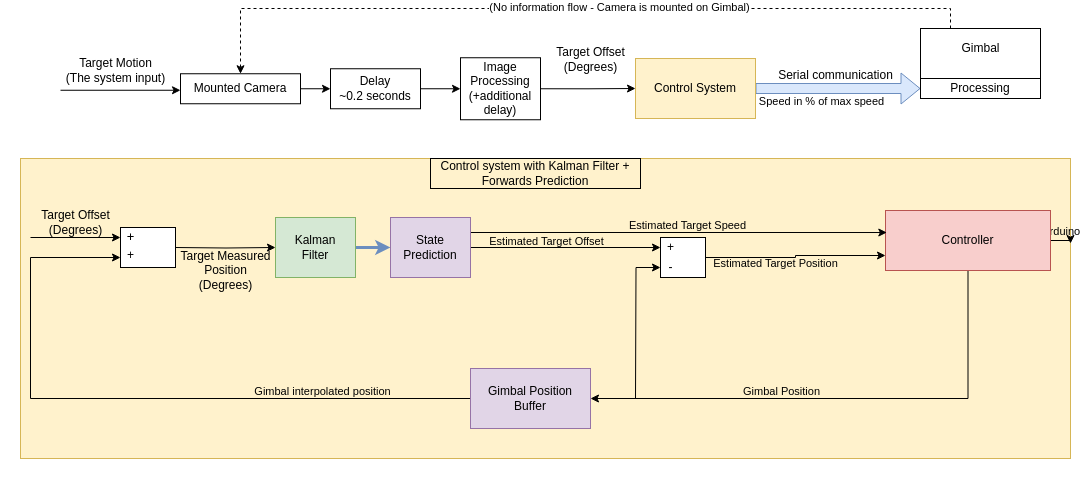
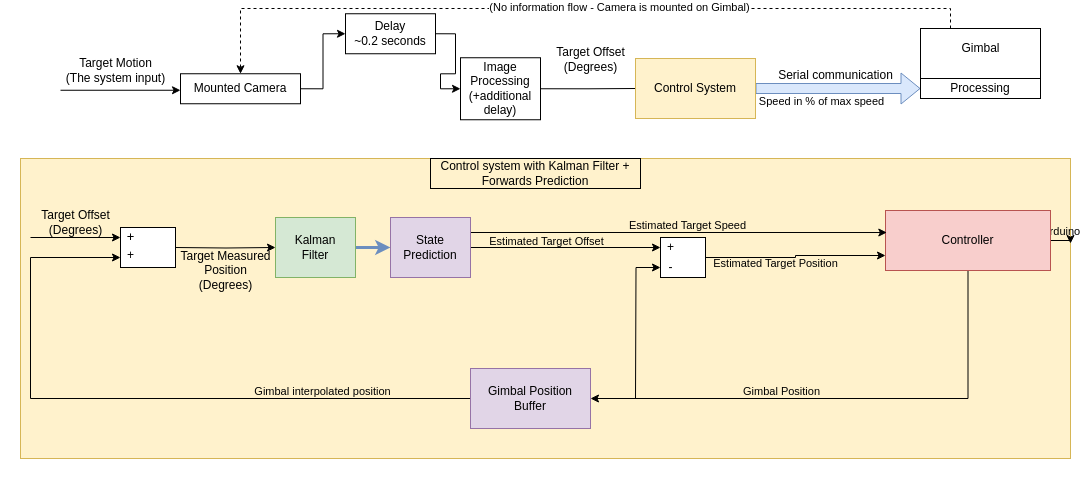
  <mxCell id="0" />
  <mxCell id="1" parent="0" />
  <mxCell id="2" style="edgeStyle=orthogonalEdgeStyle;rounded=0;orthogonalLoop=1;jettySize=auto;html=1;exitX=1;exitY=0.5;exitDx=0;exitDy=0;entryX=0;entryY=0.5;entryDx=0;entryDy=0;" edge="1" parent="1" target="7"><mxGeometry relative="1" as="geometry"><mxPoint x="750" y="82" as="sourcePoint" /></mxGeometry></mxCell>
  <mxCell id="3" value="Speed in % of max speed" style="edgeLabel;html=1;align=center;verticalAlign=middle;resizable=0;points=[];" vertex="1" connectable="0" parent="2"><mxGeometry x="-0.4" y="3" relative="1" as="geometry"><mxPoint x="18" y="13" as="offset" /></mxGeometry></mxCell>
  <mxCell id="4" style="edgeStyle=orthogonalEdgeStyle;rounded=0;orthogonalLoop=1;jettySize=auto;html=1;exitX=0.25;exitY=0;exitDx=0;exitDy=0;startArrow=none;startFill=0;entryX=0.5;entryY=0;entryDx=0;entryDy=0;dashed=1;" edge="1" parent="1" source="6" target="9"><mxGeometry relative="1" as="geometry"><mxPoint x="350" y="41" as="targetPoint" /></mxGeometry></mxCell>
  <mxCell id="5" value="&lt;div&gt;(No information flow - Camera is mounted on Gimbal)&lt;/div&gt;" style="edgeLabel;html=1;align=center;verticalAlign=middle;resizable=0;points=[];" vertex="1" connectable="0" parent="4"><mxGeometry x="-0.249" y="-2" relative="1" as="geometry"><mxPoint x="-53" as="offset" /></mxGeometry></mxCell>
  <mxCell id="6" value="" style="rounded=0;whiteSpace=wrap;html=1;" vertex="1" parent="1"><mxGeometry x="920" y="20" width="120" height="60" as="geometry" /></mxCell>
  <mxCell id="7" value="Processing" style="rounded=0;whiteSpace=wrap;html=1;" vertex="1" parent="1"><mxGeometry x="920" y="70" width="120" height="20" as="geometry" /></mxCell>
  <mxCell id="8" style="edgeStyle=orthogonalEdgeStyle;rounded=0;orthogonalLoop=1;jettySize=auto;html=1;exitX=1;exitY=0.5;exitDx=0;exitDy=0;entryX=0;entryY=0.5;entryDx=0;entryDy=0;" edge="1" parent="1" source="9" target="20"><mxGeometry relative="1" as="geometry" /></mxCell>
  <mxCell id="9" value="Mounted Camera" style="rounded=0;whiteSpace=wrap;html=1;" vertex="1" parent="1"><mxGeometry x="180" y="65.25" width="120" height="30" as="geometry" /></mxCell>
- <mxCell id="10" style="edgeStyle=orthogonalEdgeStyle;rounded=0;orthogonalLoop=1;jettySize=auto;html=1;exitX=1;exitY=0.5;exitDx=0;exitDy=0;entryX=0;entryY=0.5;entryDx=0;entryDy=0;startArrow=none;startFill=0;" edge="1" parent="1" source="11" target="18"><mxGeometry relative="1" as="geometry"><mxPoint x="640" y="81" as="targetPoint" /></mxGeometry></mxCell>
+ <mxCell id="10" style="edgeStyle=orthogonalEdgeStyle;rounded=0;orthogonalLoop=1;jettySize=auto;html=1;exitX=1;exitY=0.5;exitDx=0;exitDy=0;entryX=0;entryY=0.5;entryDx=0;entryDy=0;startArrow=none;startFill=0;endArrow=none;" edge="1" parent="1" source="11" target="18"><mxGeometry relative="1" as="geometry"><mxPoint x="640" y="81" as="targetPoint" /></mxGeometry></mxCell>
  <mxCell id="11" value="&lt;div&gt;Image Processing&lt;/div&gt;&lt;div&gt;(+additional &lt;br&gt;&lt;/div&gt;&lt;div&gt;delay)&lt;br&gt;&lt;/div&gt;" style="rounded=0;whiteSpace=wrap;html=1;" vertex="1" parent="1"><mxGeometry x="460" y="49.25" width="80" height="62" as="geometry" /></mxCell>
  <mxCell id="12" value="Target Offset&lt;br&gt;(Degrees)" style="text;html=1;align=center;verticalAlign=middle;resizable=0;points=[];autosize=1;" vertex="1" parent="1"><mxGeometry x="550" y="36" width="80" height="30" as="geometry" /></mxCell>
  <mxCell id="13" value="Gimbal" style="text;html=1;align=center;verticalAlign=middle;resizable=0;points=[];autosize=1;" vertex="1" parent="1"><mxGeometry x="955" y="30" width="50" height="20" as="geometry" /></mxCell>
  <mxCell id="14" value="Target Motion&lt;br&gt;(The system input)" style="text;html=1;align=center;verticalAlign=middle;resizable=0;points=[];autosize=1;" vertex="1" parent="1"><mxGeometry x="60" y="46.75" width="110" height="30" as="geometry" /></mxCell>
  <mxCell id="15" value="" style="shape=flexArrow;endArrow=classic;startArrow=none;html=1;exitX=1;exitY=0.5;exitDx=0;exitDy=0;fillColor=#dae8fc;strokeColor=#6c8ebf;startFill=0;entryX=0;entryY=0.5;entryDx=0;entryDy=0;" edge="1" parent="1" source="18" target="7"><mxGeometry width="50" height="50" relative="1" as="geometry"><mxPoint x="750" y="82" as="sourcePoint" /><mxPoint x="1050" y="80" as="targetPoint" /></mxGeometry></mxCell>
  <mxCell id="16" value="Serial communication" style="text;html=1;align=center;verticalAlign=middle;resizable=0;points=[];autosize=1;" vertex="1" parent="1"><mxGeometry x="765" y="57" width="140" height="20" as="geometry" /></mxCell>
  <mxCell id="17" value="" style="endArrow=classic;html=1;" edge="1" parent="1"><mxGeometry width="50" height="50" relative="1" as="geometry"><mxPoint x="60" y="81.75" as="sourcePoint" /><mxPoint x="180" y="81.75" as="targetPoint" /></mxGeometry></mxCell>
  <mxCell id="18" value="Control System" style="rounded=0;whiteSpace=wrap;html=1;fillColor=#fff2cc;strokeColor=#d6b656;" vertex="1" parent="1"><mxGeometry x="635" y="50" width="120" height="60" as="geometry" /></mxCell>
  <mxCell id="19" style="edgeStyle=orthogonalEdgeStyle;rounded=0;orthogonalLoop=1;jettySize=auto;html=1;exitX=1;exitY=0.5;exitDx=0;exitDy=0;entryX=0;entryY=0.5;entryDx=0;entryDy=0;" edge="1" parent="1" source="20" target="11"><mxGeometry relative="1" as="geometry" /></mxCell>
- <mxCell id="20" value="&lt;div&gt;Delay&lt;/div&gt;&lt;div&gt;~0.2 seconds&lt;br&gt;&lt;/div&gt;" style="rounded=0;whiteSpace=wrap;html=1;" vertex="1" parent="1"><mxGeometry x="330" y="60.25" width="90" height="40" as="geometry" /></mxCell>
+ <mxCell id="20" value="&lt;div&gt;Delay&lt;/div&gt;&lt;div&gt;~0.2 seconds&lt;br&gt;&lt;/div&gt;" style="rounded=0;whiteSpace=wrap;html=1;" vertex="1" parent="1"><mxGeometry x="345" y="5.25" width="90" height="40" as="geometry" /></mxCell>
  <mxCell id="21" value="" style="rounded=0;whiteSpace=wrap;html=1;labelBackgroundColor=none;fillColor=#fff2cc;strokeColor=#d6b656;" vertex="1" parent="1"><mxGeometry x="20" y="150" width="1050" height="300" as="geometry" /></mxCell>
  <mxCell id="22" style="edgeStyle=orthogonalEdgeStyle;rounded=0;orthogonalLoop=1;jettySize=auto;html=1;exitX=1;exitY=0.5;exitDx=0;exitDy=0;entryX=0;entryY=0.5;entryDx=0;entryDy=0;fillColor=#dae8fc;strokeColor=#6c8ebf;strokeWidth=3;" edge="1" parent="1" source="23" target="50"><mxGeometry relative="1" as="geometry" /></mxCell>
  <mxCell id="23" value="Kalman&lt;br&gt;Filter" style="rounded=0;whiteSpace=wrap;html=1;fillColor=#d5e8d4;strokeColor=#82b366;" vertex="1" parent="1"><mxGeometry x="275" y="209" width="80" height="60" as="geometry" /></mxCell>
  <mxCell id="24" style="edgeStyle=orthogonalEdgeStyle;rounded=0;orthogonalLoop=1;jettySize=auto;html=1;exitX=1;exitY=0.5;exitDx=0;exitDy=0;startArrow=none;startFill=0;endArrow=classic;endFill=1;" edge="1" parent="1" source="28"><mxGeometry relative="1" as="geometry"><mxPoint x="1070" y="235" as="targetPoint" /></mxGeometry></mxCell>
  <mxCell id="25" value="To arduino" style="edgeLabel;html=1;align=center;verticalAlign=middle;resizable=0;points=[];labelBackgroundColor=none;" vertex="1" connectable="0" parent="24"><mxGeometry x="0.22" y="1" relative="1" as="geometry"><mxPoint x="-11" y="-9" as="offset" /></mxGeometry></mxCell>
  <mxCell id="26" style="edgeStyle=orthogonalEdgeStyle;rounded=0;orthogonalLoop=1;jettySize=auto;html=1;exitX=0.5;exitY=1;exitDx=0;exitDy=0;entryX=1;entryY=0.5;entryDx=0;entryDy=0;" edge="1" parent="1" source="28" target="51"><mxGeometry relative="1" as="geometry"><mxPoint x="720" y="390" as="targetPoint" /></mxGeometry></mxCell>
  <mxCell id="27" value="Gimbal Position" style="edgeLabel;html=1;align=center;verticalAlign=middle;resizable=0;points=[];labelBackgroundColor=none;" vertex="1" connectable="0" parent="26"><mxGeometry x="0.064" y="-46" relative="1" as="geometry"><mxPoint x="-46" y="38" as="offset" /></mxGeometry></mxCell>
  <mxCell id="28" value="Controller" style="rounded=0;whiteSpace=wrap;html=1;fillColor=#f8cecc;strokeColor=#b85450;" vertex="1" parent="1"><mxGeometry x="885" y="202" width="165" height="60" as="geometry" /></mxCell>
  <mxCell id="29" style="edgeStyle=orthogonalEdgeStyle;rounded=0;orthogonalLoop=1;jettySize=auto;html=1;exitX=1;exitY=0.5;exitDx=0;exitDy=0;entryX=0;entryY=0.5;entryDx=0;entryDy=0;" edge="1" parent="1" target="23"><mxGeometry relative="1" as="geometry"><mxPoint x="175" y="239" as="sourcePoint" /></mxGeometry></mxCell>
  <mxCell id="30" value="&lt;div&gt;Target Measured&lt;/div&gt;&lt;div&gt;Position&lt;/div&gt;(Degrees)" style="text;html=1;align=center;verticalAlign=middle;resizable=0;points=[];autosize=1;" vertex="1" parent="1"><mxGeometry x="175" y="237" width="100" height="50" as="geometry" /></mxCell>
  <mxCell id="31" value="" style="rounded=0;whiteSpace=wrap;html=1;" vertex="1" parent="1"><mxGeometry x="120" y="219" width="55" height="40" as="geometry" /></mxCell>
  <mxCell id="32" value="+" style="text;html=1;align=center;verticalAlign=middle;resizable=0;points=[];autosize=1;" vertex="1" parent="1"><mxGeometry x="120" y="219" width="20" height="20" as="geometry" /></mxCell>
  <mxCell id="33" value="+" style="text;html=1;align=center;verticalAlign=middle;resizable=0;points=[];autosize=1;" vertex="1" parent="1"><mxGeometry x="120" y="219" width="20" height="20" as="geometry" /></mxCell>
  <mxCell id="34" value="&lt;div&gt;+&lt;/div&gt;" style="text;html=1;align=center;verticalAlign=middle;resizable=0;points=[];autosize=1;" vertex="1" parent="1"><mxGeometry x="120" y="237" width="20" height="20" as="geometry" /></mxCell>
  <mxCell id="35" style="edgeStyle=orthogonalEdgeStyle;rounded=0;orthogonalLoop=1;jettySize=auto;html=1;exitX=0;exitY=0.75;exitDx=0;exitDy=0;startArrow=classic;startFill=1;endArrow=none;endFill=0;" edge="1" parent="1" source="38"><mxGeometry relative="1" as="geometry"><mxPoint x="635" y="390" as="targetPoint" /></mxGeometry></mxCell>
  <mxCell id="36" style="edgeStyle=orthogonalEdgeStyle;rounded=0;orthogonalLoop=1;jettySize=auto;html=1;exitX=1;exitY=0.5;exitDx=0;exitDy=0;entryX=0;entryY=0.75;entryDx=0;entryDy=0;startArrow=none;startFill=0;endArrow=classic;endFill=1;" edge="1" parent="1" source="38" target="28"><mxGeometry relative="1" as="geometry" /></mxCell>
  <mxCell id="37" value="&lt;div&gt;Estimated Target Position&lt;/div&gt;&lt;div&gt;&lt;br&gt;&lt;/div&gt;" style="edgeLabel;html=1;align=center;verticalAlign=middle;resizable=0;points=[];labelBackgroundColor=none;" vertex="1" connectable="0" parent="36"><mxGeometry x="-0.346" y="-2" relative="1" as="geometry"><mxPoint x="9" y="10" as="offset" /></mxGeometry></mxCell>
  <mxCell id="38" value="" style="rounded=0;whiteSpace=wrap;html=1;" vertex="1" parent="1"><mxGeometry x="660" y="229" width="45" height="40" as="geometry" /></mxCell>
  <mxCell id="39" value="" style="endArrow=classic;html=1;entryX=0;entryY=0.25;entryDx=0;entryDy=0;" edge="1" parent="1" target="31"><mxGeometry width="50" height="50" relative="1" as="geometry"><mxPoint x="30" y="229" as="sourcePoint" /><mxPoint x="40" y="214" as="targetPoint" /></mxGeometry></mxCell>
  <mxCell id="40" value="Target Offset&lt;br&gt;(Degrees)" style="text;html=1;align=center;verticalAlign=middle;resizable=0;points=[];autosize=1;" vertex="1" parent="1"><mxGeometry x="35" y="199" width="80" height="30" as="geometry" /></mxCell>
  <mxCell id="41" value="&lt;div&gt;+&lt;/div&gt;" style="text;html=1;align=center;verticalAlign=middle;resizable=0;points=[];autosize=1;" vertex="1" parent="1"><mxGeometry x="660" y="229" width="20" height="20" as="geometry" /></mxCell>
  <mxCell id="42" value="-" style="text;html=1;align=center;verticalAlign=middle;resizable=0;points=[];autosize=1;" vertex="1" parent="1"><mxGeometry x="660" y="249" width="20" height="20" as="geometry" /></mxCell>
  <mxCell id="43" value="&lt;div&gt;Control system with Kalman Filter + Forwards Prediction&lt;/div&gt;" style="rounded=0;whiteSpace=wrap;html=1;labelBackgroundColor=none;fillColor=none;" vertex="1" parent="1"><mxGeometry x="430" y="150" width="210" height="30" as="geometry" /></mxCell>
  <mxCell id="44" style="edgeStyle=orthogonalEdgeStyle;rounded=0;orthogonalLoop=1;jettySize=auto;html=1;entryX=0;entryY=0.75;entryDx=0;entryDy=0;" edge="1" parent="1" target="31"><mxGeometry relative="1" as="geometry"><mxPoint x="470" y="390" as="sourcePoint" /><Array as="points"><mxPoint x="30" y="390" /><mxPoint x="30" y="249" /></Array></mxGeometry></mxCell>
  <mxCell id="45" value="Gimbal interpolated position" style="edgeLabel;html=1;align=center;verticalAlign=middle;resizable=0;points=[];labelBackgroundColor=none;" vertex="1" connectable="0" parent="44"><mxGeometry x="-0.563" relative="1" as="geometry"><mxPoint x="-2" y="-8" as="offset" /></mxGeometry></mxCell>
  <mxCell id="46" style="edgeStyle=orthogonalEdgeStyle;rounded=0;orthogonalLoop=1;jettySize=auto;html=1;exitX=1;exitY=0.5;exitDx=0;exitDy=0;" edge="1" parent="1" source="50" target="41"><mxGeometry relative="1" as="geometry" /></mxCell>
  <mxCell id="47" value="&lt;div&gt;Estimated Target Offset&lt;/div&gt;" style="edgeLabel;html=1;align=center;verticalAlign=middle;resizable=0;points=[];labelBackgroundColor=none;" vertex="1" connectable="0" parent="46"><mxGeometry x="-0.207" y="4" relative="1" as="geometry"><mxPoint y="-3" as="offset" /></mxGeometry></mxCell>
  <mxCell id="48" style="edgeStyle=orthogonalEdgeStyle;rounded=0;orthogonalLoop=1;jettySize=auto;html=1;exitX=1;exitY=0.25;exitDx=0;exitDy=0;entryX=0.008;entryY=0.367;entryDx=0;entryDy=0;entryPerimeter=0;" edge="1" parent="1" source="50" target="28"><mxGeometry relative="1" as="geometry" /></mxCell>
  <mxCell id="49" value="Estimated Target Speed" style="edgeLabel;html=1;align=center;verticalAlign=middle;resizable=0;points=[];labelBackgroundColor=none;" vertex="1" connectable="0" parent="48"><mxGeometry x="0.101" y="-3" relative="1" as="geometry"><mxPoint x="-12" y="-11" as="offset" /></mxGeometry></mxCell>
  <mxCell id="50" value="&lt;div&gt;State&lt;/div&gt;&lt;div&gt;Prediction&lt;/div&gt;" style="rounded=0;whiteSpace=wrap;html=1;labelBackgroundColor=none;fillColor=#e1d5e7;strokeColor=#9673a6;" vertex="1" parent="1"><mxGeometry y="209" width="80" height="60" as="geometry" x="390" /></mxCell>
  <mxCell id="51" value="&lt;div&gt;Gimbal Position Buffer&lt;/div&gt;" style="rounded=0;whiteSpace=wrap;html=1;fillColor=#e1d5e7;strokeColor=#9673a6;" vertex="1" parent="1"><mxGeometry x="470" y="360" width="120" height="60" as="geometry" /></mxCell>
